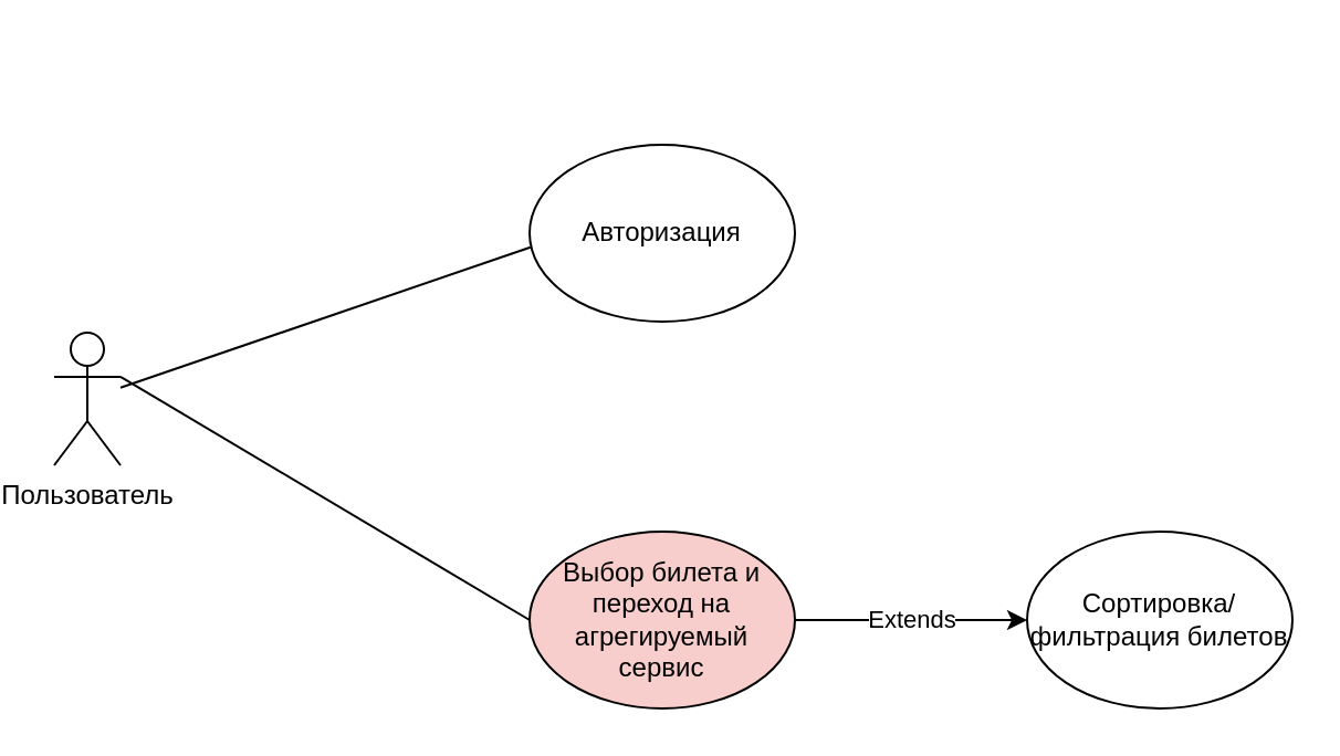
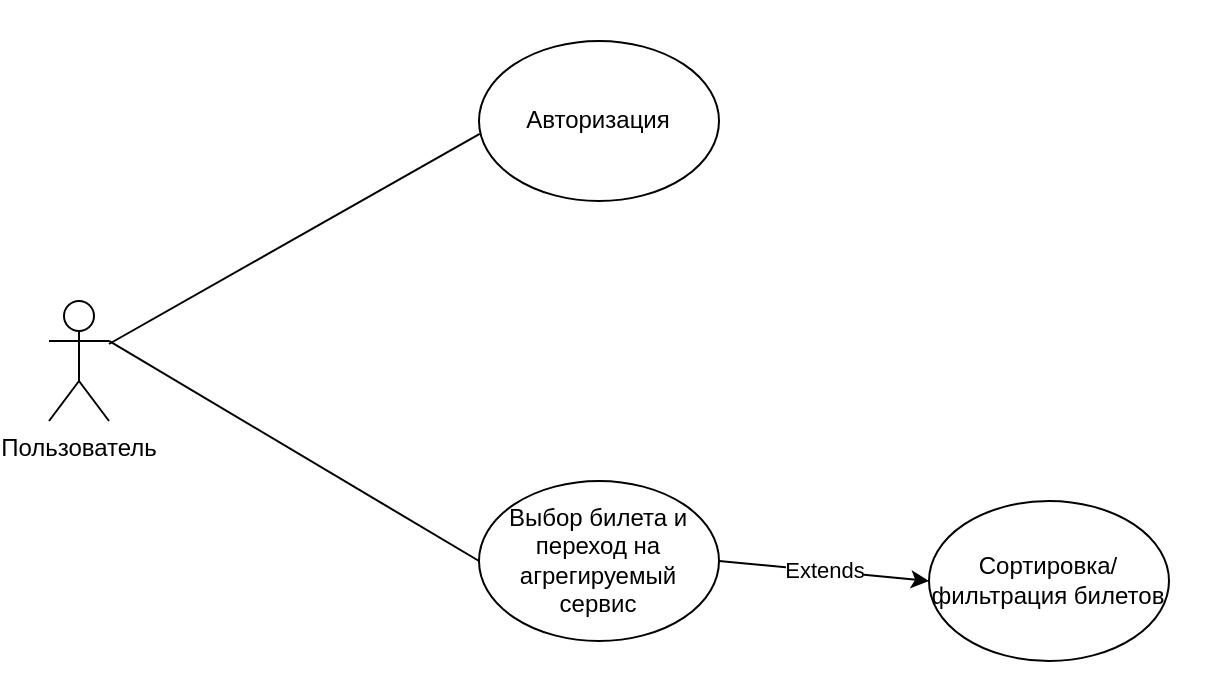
  <mxCell id="0" />
  <mxCell id="1" parent="0" />
  <mxCell id="2" value="Пользователь" style="shape=umlActor;verticalLabelPosition=bottom;verticalAlign=top;html=1;outlineConnect=0;" parent="1" vertex="1"><mxGeometry x="20" y="150" width="30" height="60" as="geometry" /></mxCell>
- <mxCell id="3" value="Авторизация" style="ellipse;whiteSpace=wrap;html=1;" parent="1" vertex="1"><mxGeometry x="235" y="65" width="120" height="80" as="geometry" /></mxCell>
- <mxCell id="4" value="Выбор билета и переход на агрегируемый сервис" style="ellipse;whiteSpace=wrap;html=1;fillColor=#f8cecc;" parent="1" vertex="1"><mxGeometry x="235" y="240" width="120" height="80" as="geometry" /></mxCell>
+ <mxCell id="3" value="Авторизация" style="ellipse;whiteSpace=wrap;html=1;" parent="1" vertex="1"><mxGeometry x="235" y="20" width="120" height="80" as="geometry" /></mxCell>
+ <mxCell id="4" value="Выбор билета и переход на агрегируемый сервис" style="ellipse;whiteSpace=wrap;html=1;" parent="1" vertex="1"><mxGeometry x="235" y="240" width="120" height="80" as="geometry" /></mxCell>
  <mxCell id="5" value="" style="endArrow=none;html=1;entryX=0.003;entryY=0.58;entryDx=0;entryDy=0;entryPerimeter=0;" parent="1" source="2" target="3" edge="1"><mxGeometry width="50" height="50" relative="1" as="geometry"><mxPoint x="190" y="240" as="sourcePoint" /><mxPoint x="240" y="190" as="targetPoint" /></mxGeometry></mxCell>
  <mxCell id="6" value="" style="endArrow=none;html=1;entryX=0;entryY=0.5;entryDx=0;entryDy=0;exitX=1;exitY=0.333;exitDx=0;exitDy=0;exitPerimeter=0;" parent="1" source="2" target="4" edge="1"><mxGeometry width="50" height="50" relative="1" as="geometry"><mxPoint x="60" y="180" as="sourcePoint" /><mxPoint x="245" y="150" as="targetPoint" /></mxGeometry></mxCell>
- <mxCell id="7" value="Сортировка/фильтрация билетов" style="ellipse;whiteSpace=wrap;html=1;" vertex="1" parent="1"><mxGeometry x="460" y="240" width="120" height="80" as="geometry" /></mxCell>
+ <mxCell id="7" value="Сортировка/фильтрация билетов" style="ellipse;whiteSpace=wrap;html=1;" vertex="1" parent="1"><mxGeometry x="460" y="250" width="120" height="80" as="geometry" /></mxCell>
  <mxCell id="8" value="Extends" style="endArrow=classic;html=1;exitX=1;exitY=0.5;exitDx=0;exitDy=0;entryX=0;entryY=0.5;entryDx=0;entryDy=0;" edge="1" parent="1" source="4" target="7"><mxGeometry relative="1" as="geometry"><mxPoint x="220" y="170" as="sourcePoint" /><mxPoint x="320" y="170" as="targetPoint" /></mxGeometry></mxCell>
